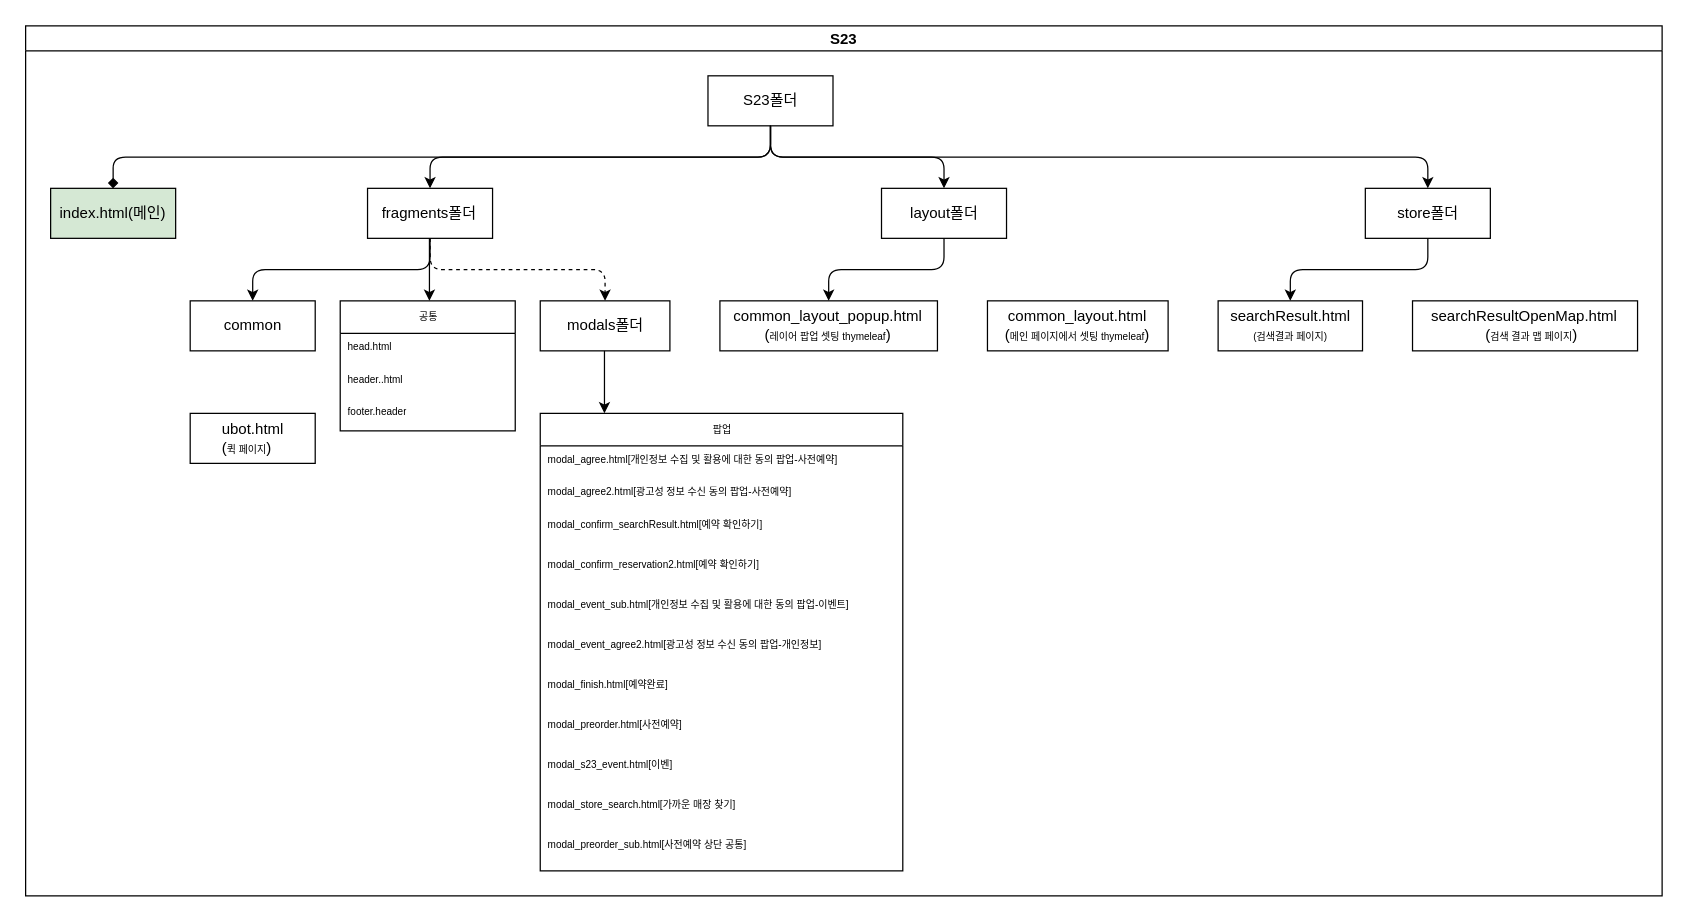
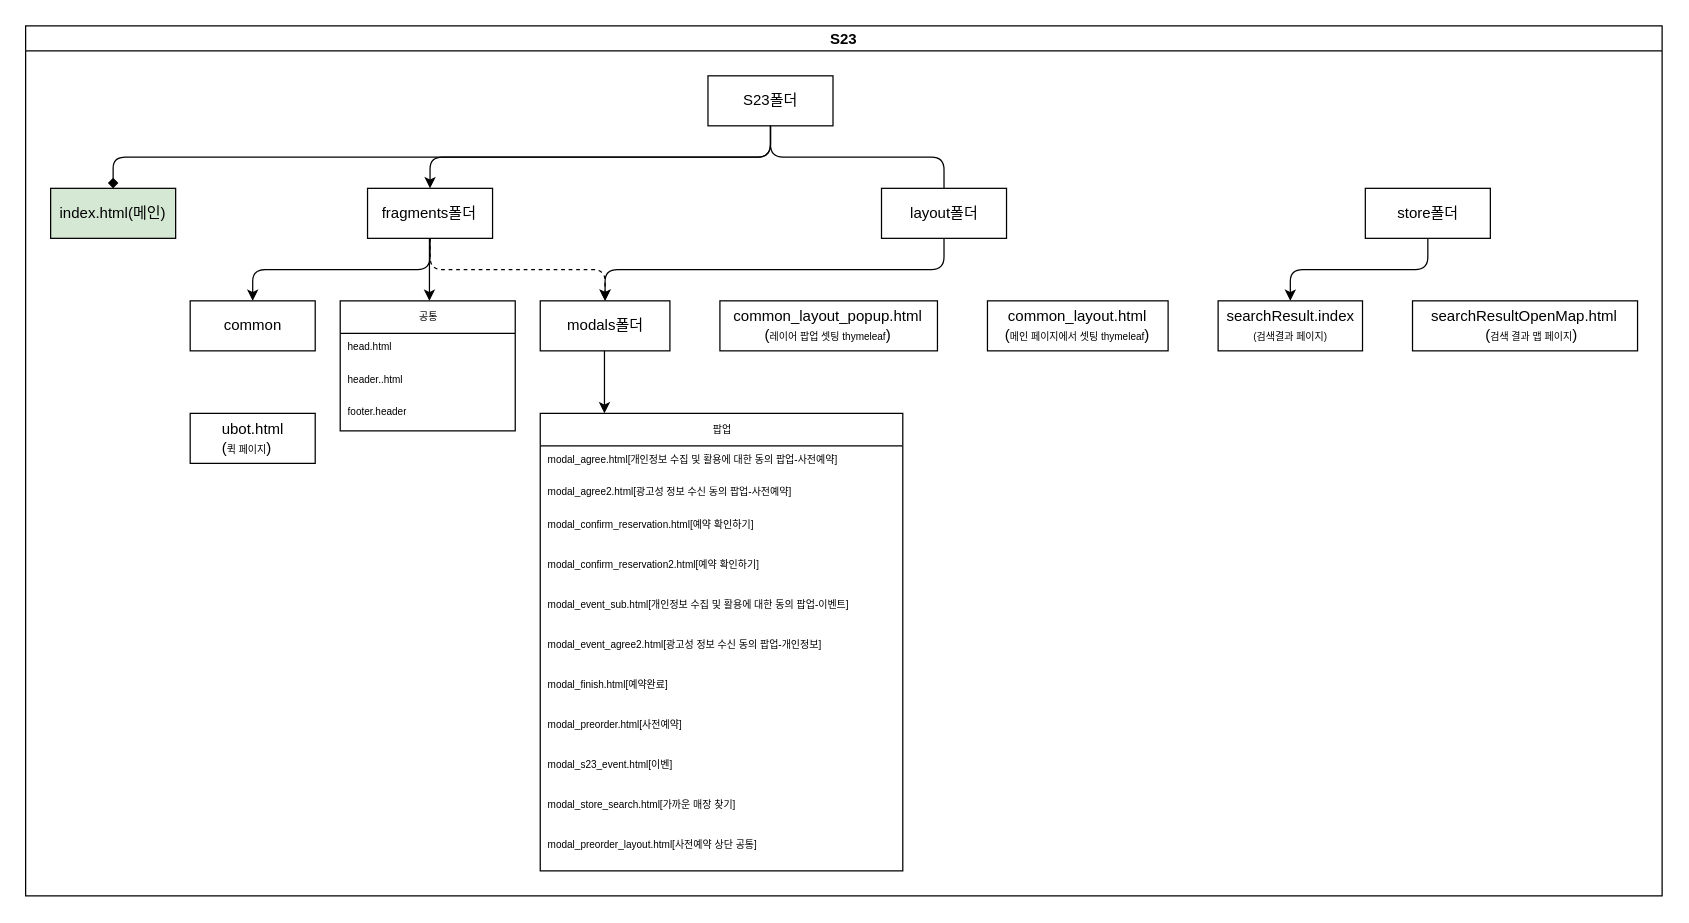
  <mxCell id="0" />
  <mxCell id="1" parent="0" />
  <mxCell id="2" value="S23" style="swimlane;startSize=20;horizontal=1;childLayout=treeLayout;horizontalTree=0;resizable=0;containerType=tree;fontSize=12;" parent="1" vertex="1"><mxGeometry x="20" y="20" width="1309" height="696" as="geometry" /></mxCell>
  <mxCell id="3" value="S23폴더" style="whiteSpace=wrap;html=1;" parent="2" vertex="1"><mxGeometry x="545.799" y="40" width="100" height="40" as="geometry" /></mxCell>
  <mxCell id="4" value="&lt;span style=&quot;text-align: left;&quot;&gt;index.html(메인)&lt;/span&gt;" style="whiteSpace=wrap;html=1;fillColor=#d5e8d4;" parent="2" vertex="1"><mxGeometry x="20" y="130" width="100" height="40" as="geometry" /></mxCell>
  <mxCell id="5" value="" style="edgeStyle=elbowEdgeStyle;elbow=vertical;html=1;rounded=1;curved=0;sourcePerimeterSpacing=0;targetPerimeterSpacing=0;startSize=6;endSize=6;endArrow=diamond;" parent="2" source="3" target="4" edge="1"><mxGeometry relative="1" as="geometry" /></mxCell>
  <mxCell id="6" value="&lt;span style=&quot;text-align: left;&quot;&gt;fragments폴더&lt;/span&gt;" style="whiteSpace=wrap;html=1;" parent="2" vertex="1"><mxGeometry x="273.488" y="130" width="100" height="40" as="geometry" /></mxCell>
  <mxCell id="7" value="" style="edgeStyle=elbowEdgeStyle;elbow=vertical;html=1;rounded=1;curved=0;sourcePerimeterSpacing=0;targetPerimeterSpacing=0;startSize=6;endSize=6;" parent="2" source="3" target="6" edge="1"><mxGeometry relative="1" as="geometry" /></mxCell>
- <mxCell id="8" value="" style="edgeStyle=elbowEdgeStyle;elbow=vertical;html=1;rounded=1;curved=0;sourcePerimeterSpacing=0;targetPerimeterSpacing=0;startSize=6;endSize=6;" parent="2" source="3" target="9" edge="1"><mxGeometry relative="1" as="geometry"><mxPoint x="-2822.476" y="130" as="sourcePoint" /></mxGeometry></mxCell>
+ <mxCell id="8" value="" style="edgeStyle=elbowEdgeStyle;elbow=vertical;html=1;rounded=1;curved=0;sourcePerimeterSpacing=0;targetPerimeterSpacing=0;startSize=6;endSize=6;endArrow=none;" parent="2" source="3" target="9" edge="1"><mxGeometry relative="1" as="geometry"><mxPoint x="-2822.476" y="130" as="sourcePoint" /></mxGeometry></mxCell>
  <mxCell id="9" value="&lt;span style=&quot;text-align: left;&quot;&gt;layout폴더&lt;/span&gt;" style="whiteSpace=wrap;html=1;" parent="2" vertex="1"><mxGeometry x="684.598" y="130" width="100" height="40" as="geometry" /></mxCell>
- <mxCell id="10" value="" style="edgeStyle=elbowEdgeStyle;elbow=vertical;html=1;rounded=1;curved=0;sourcePerimeterSpacing=0;targetPerimeterSpacing=0;startSize=6;endSize=6;" parent="2" source="3" target="11" edge="1"><mxGeometry relative="1" as="geometry"><mxPoint x="-2832.476" y="130" as="sourcePoint" /></mxGeometry></mxCell>
  <mxCell id="11" value="&lt;span style=&quot;text-align: left;&quot;&gt;store폴더&lt;/span&gt;" style="whiteSpace=wrap;html=1;" parent="2" vertex="1"><mxGeometry x="1071.598" y="130" width="100" height="40" as="geometry" /></mxCell>
  <mxCell id="12" value="" style="edgeStyle=elbowEdgeStyle;elbow=vertical;html=1;rounded=1;curved=0;sourcePerimeterSpacing=0;targetPerimeterSpacing=0;startSize=6;endSize=6;" parent="2" source="6" target="13" edge="1"><mxGeometry relative="1" as="geometry"><mxPoint x="-2692.476" y="220" as="sourcePoint" /></mxGeometry></mxCell>
  <mxCell id="13" value="&lt;div style=&quot;text-align: left;&quot;&gt;common&lt;/div&gt;" style="whiteSpace=wrap;html=1;" parent="2" vertex="1"><mxGeometry x="131.628" y="220" width="100" height="40" as="geometry" /></mxCell>
- <mxCell id="14" value="" style="edgeStyle=elbowEdgeStyle;elbow=vertical;html=1;rounded=1;curved=0;sourcePerimeterSpacing=0;targetPerimeterSpacing=0;startSize=6;endSize=6;" parent="2" source="9" target="15" edge="1"><mxGeometry relative="1" as="geometry"><mxPoint x="-2406.476" y="100" as="sourcePoint" /></mxGeometry></mxCell>
+ <mxCell id="14" value="" style="edgeStyle=elbowEdgeStyle;elbow=vertical;html=1;rounded=1;curved=0;sourcePerimeterSpacing=0;targetPerimeterSpacing=0;startSize=6;endSize=6;" parent="2" source="9" target="28" edge="1"><mxGeometry relative="1" as="geometry"><mxPoint x="-2406.476" y="100" as="sourcePoint" /></mxGeometry></mxCell>
  <mxCell id="15" value="&lt;span style=&quot;text-align: left;&quot;&gt;common_layout_popup.html&lt;br&gt;(&lt;font style=&quot;font-size: 8px;&quot;&gt;레이어 팝업 셋팅 thymeleaf&lt;/font&gt;)&lt;/span&gt;" style="whiteSpace=wrap;html=1;" parent="2" vertex="1"><mxGeometry x="555.348" y="220" width="174" height="40" as="geometry" /></mxCell>
  <mxCell id="16" value="&lt;span style=&quot;text-align: left;&quot;&gt;common_layout.html&lt;br&gt;(&lt;font style=&quot;font-size: 8px;&quot;&gt;메인 페이지에서 셋팅 thymeleaf&lt;/font&gt;)&lt;br&gt;&lt;/span&gt;" style="whiteSpace=wrap;html=1;" parent="2" vertex="1"><mxGeometry x="769.348" y="220" width="144.5" height="40" as="geometry" /></mxCell>
  <mxCell id="17" value="" style="edgeStyle=elbowEdgeStyle;elbow=vertical;html=1;rounded=1;curved=0;sourcePerimeterSpacing=0;targetPerimeterSpacing=0;startSize=6;endSize=6;" parent="2" source="11" target="18" edge="1"><mxGeometry relative="1" as="geometry"><mxPoint x="-1283.951" y="100" as="sourcePoint" /></mxGeometry></mxCell>
- <mxCell id="18" value="searchResult.html&lt;br&gt;&lt;font style=&quot;font-size: 8px;&quot;&gt;(검색결과 페이지)&lt;/font&gt;" style="whiteSpace=wrap;html=1;" parent="2" vertex="1"><mxGeometry x="953.848" y="220" width="115.5" height="40" as="geometry" /></mxCell>
+ <mxCell id="18" value="searchResult.index&lt;br&gt;&lt;font style=&quot;font-size: 8px;&quot;&gt;(검색결과 페이지)&lt;/font&gt;" style="whiteSpace=wrap;html=1;" parent="2" vertex="1"><mxGeometry x="953.848" y="220" width="115.5" height="40" as="geometry" /></mxCell>
  <mxCell id="19" value="&lt;div style=&quot;text-align: left;&quot;&gt;&lt;span style=&quot;background-color: initial;&quot;&gt;searchResultOpenMap.html&lt;/span&gt;&lt;/div&gt;&lt;div style=&quot;text-align: left;&quot;&gt;&lt;span style=&quot;background-color: initial;&quot;&gt;&amp;nbsp; &amp;nbsp; &amp;nbsp; &amp;nbsp; &amp;nbsp; &amp;nbsp; &amp;nbsp;(&lt;font style=&quot;font-size: 8px;&quot;&gt;검색 결과 맵 페이지&lt;/font&gt;)&lt;/span&gt;&lt;/div&gt;" style="whiteSpace=wrap;html=1;" parent="2" vertex="1"><mxGeometry x="1109.348" y="220" width="180" height="40" as="geometry" /></mxCell>
  <mxCell id="20" value="&lt;div style=&quot;text-align: left;&quot;&gt;ubot.html&lt;/div&gt;&lt;div style=&quot;text-align: left;&quot;&gt;(&lt;font style=&quot;font-size: 8px;&quot;&gt;퀵 페이지&lt;/font&gt;)&lt;/div&gt;" style="whiteSpace=wrap;html=1;" vertex="1" parent="2"><mxGeometry x="131.628" y="310" width="100" height="40" as="geometry" /></mxCell>
  <mxCell id="21" value="" style="edgeStyle=elbowEdgeStyle;elbow=vertical;html=1;rounded=1;curved=0;sourcePerimeterSpacing=0;targetPerimeterSpacing=0;startSize=6;endSize=6;" edge="1" target="22" source="6" parent="2"><mxGeometry relative="1" as="geometry"><mxPoint x="-369.451" y="100" as="sourcePoint" /><Array as="points"><mxPoint x="323" y="195" /></Array></mxGeometry></mxCell>
  <mxCell id="22" value="" style="whiteSpace=wrap;html=1;" vertex="1" parent="2"><mxGeometry x="271.628" y="220" width="100" as="geometry" /></mxCell>
  <mxCell id="23" value="공통" style="swimlane;fontStyle=0;childLayout=stackLayout;horizontal=1;startSize=26;fillColor=none;horizontalStack=0;resizeParent=1;resizeParentMax=0;resizeLast=0;collapsible=1;marginBottom=0;html=1;fontSize=8;" vertex="1" parent="2"><mxGeometry x="251.629" y="220" width="140" height="104" as="geometry" /></mxCell>
  <mxCell id="24" value="head.html" style="text;strokeColor=none;fillColor=none;align=left;verticalAlign=top;spacingLeft=4;spacingRight=4;overflow=hidden;rotatable=0;points=[[0,0.5],[1,0.5]];portConstraint=eastwest;whiteSpace=wrap;html=1;fontSize=8;" vertex="1" parent="23"><mxGeometry y="26" width="140" height="26" as="geometry" /></mxCell>
  <mxCell id="25" value="header..html" style="text;strokeColor=none;fillColor=none;align=left;verticalAlign=top;spacingLeft=4;spacingRight=4;overflow=hidden;rotatable=0;points=[[0,0.5],[1,0.5]];portConstraint=eastwest;whiteSpace=wrap;html=1;fontSize=8;" vertex="1" parent="23"><mxGeometry y="52" width="140" height="26" as="geometry" /></mxCell>
  <mxCell id="26" value="footer.header" style="text;strokeColor=none;fillColor=none;align=left;verticalAlign=top;spacingLeft=4;spacingRight=4;overflow=hidden;rotatable=0;points=[[0,0.5],[1,0.5]];portConstraint=eastwest;whiteSpace=wrap;html=1;fontSize=8;" vertex="1" parent="23"><mxGeometry y="78" width="140" height="26" as="geometry" /></mxCell>
  <mxCell id="27" value="" style="edgeStyle=elbowEdgeStyle;elbow=vertical;html=1;rounded=1;curved=0;sourcePerimeterSpacing=0;targetPerimeterSpacing=0;startSize=6;endSize=6;dashed=1;" edge="1" target="28" source="6" parent="2"><mxGeometry relative="1" as="geometry"><mxPoint x="91.674" y="100" as="sourcePoint" /></mxGeometry></mxCell>
  <mxCell id="28" value="&lt;span style=&quot;text-align: left;&quot;&gt;modals폴더&lt;/span&gt;" style="whiteSpace=wrap;html=1;" vertex="1" parent="2"><mxGeometry x="411.628" y="220" width="103.72" height="40" as="geometry" /></mxCell>
  <mxCell id="29" value="" style="edgeStyle=elbowEdgeStyle;elbow=vertical;html=1;rounded=1;curved=0;sourcePerimeterSpacing=0;targetPerimeterSpacing=0;startSize=6;endSize=6;" edge="1" target="30" source="28" parent="2"><mxGeometry relative="1" as="geometry"><mxPoint x="343.674" y="190" as="sourcePoint" /><Array as="points"><mxPoint x="463" y="290" /><mxPoint x="501.674" y="270" /></Array></mxGeometry></mxCell>
  <mxCell id="30" value="" style="whiteSpace=wrap;html=1;" vertex="1" parent="2"><mxGeometry x="413.488" y="310" width="100" as="geometry" /></mxCell>
  <mxCell id="31" value="팝업" style="swimlane;fontStyle=0;childLayout=stackLayout;horizontal=1;startSize=26;fillColor=none;horizontalStack=0;resizeParent=1;resizeParentMax=0;resizeLast=0;collapsible=1;marginBottom=0;html=1;fontSize=8;" vertex="1" parent="2"><mxGeometry x="411.629" y="310" width="290" height="366" as="geometry"><mxRectangle x="411.629" y="310" width="60" height="26" as="alternateBounds" /></mxGeometry></mxCell>
  <mxCell id="32" value="modal_agree.html[개인정보 수집 및 활용에 대한 동의 팝업-사전예약]" style="text;strokeColor=none;fillColor=none;align=left;verticalAlign=top;spacingLeft=4;spacingRight=4;overflow=hidden;rotatable=0;points=[[0,0.5],[1,0.5]];portConstraint=eastwest;whiteSpace=wrap;html=1;fontSize=8;" vertex="1" parent="31"><mxGeometry y="26" width="290" height="26" as="geometry" /></mxCell>
  <mxCell id="33" value="modal_agree2.html[광고성 정보 수신 동의 팝업-사전예약]" style="text;strokeColor=none;fillColor=none;align=left;verticalAlign=top;spacingLeft=4;spacingRight=4;overflow=hidden;rotatable=0;points=[[0,0.5],[1,0.5]];portConstraint=eastwest;whiteSpace=wrap;html=1;fontSize=8;" vertex="1" parent="31"><mxGeometry y="52" width="290" height="26" as="geometry" /></mxCell>
- <mxCell id="34" value="modal_confirm_searchResult.html[예약 확인하기]" style="text;strokeColor=none;fillColor=none;align=left;verticalAlign=top;spacingLeft=4;spacingRight=4;overflow=hidden;rotatable=0;points=[[0,0.5],[1,0.5]];portConstraint=eastwest;whiteSpace=wrap;html=1;fontSize=8;" vertex="1" parent="31"><mxGeometry y="78" width="290" height="32" as="geometry" /></mxCell>
+ <mxCell id="34" value="modal_confirm_reservation.html[예약 확인하기]" style="text;strokeColor=none;fillColor=none;align=left;verticalAlign=top;spacingLeft=4;spacingRight=4;overflow=hidden;rotatable=0;points=[[0,0.5],[1,0.5]];portConstraint=eastwest;whiteSpace=wrap;html=1;fontSize=8;" vertex="1" parent="31"><mxGeometry y="78" width="290" height="32" as="geometry" /></mxCell>
  <mxCell id="35" value="modal_confirm_reservation2.html[예약 확인하기]" style="text;strokeColor=none;fillColor=none;align=left;verticalAlign=top;spacingLeft=4;spacingRight=4;overflow=hidden;rotatable=0;points=[[0,0.5],[1,0.5]];portConstraint=eastwest;whiteSpace=wrap;html=1;fontSize=8;" vertex="1" parent="31"><mxGeometry y="110" width="290" height="32" as="geometry" /></mxCell>
  <mxCell id="36" value="modal_event_sub.html[개인정보 수집 및 활용에 대한 동의 팝업-이벤트]" style="text;strokeColor=none;fillColor=none;align=left;verticalAlign=top;spacingLeft=4;spacingRight=4;overflow=hidden;rotatable=0;points=[[0,0.5],[1,0.5]];portConstraint=eastwest;whiteSpace=wrap;html=1;fontSize=8;" vertex="1" parent="31"><mxGeometry y="142" width="290" height="32" as="geometry" /></mxCell>
  <mxCell id="37" value="modal_event_agree2.html[광고성 정보 수신 동의 팝업-개인정보]" style="text;strokeColor=none;fillColor=none;align=left;verticalAlign=top;spacingLeft=4;spacingRight=4;overflow=hidden;rotatable=0;points=[[0,0.5],[1,0.5]];portConstraint=eastwest;whiteSpace=wrap;html=1;fontSize=8;" vertex="1" parent="31"><mxGeometry y="174" width="290" height="32" as="geometry" /></mxCell>
  <mxCell id="38" value="modal_finish.html[예약완료]" style="text;strokeColor=none;fillColor=none;align=left;verticalAlign=top;spacingLeft=4;spacingRight=4;overflow=hidden;rotatable=0;points=[[0,0.5],[1,0.5]];portConstraint=eastwest;whiteSpace=wrap;html=1;fontSize=8;" vertex="1" parent="31"><mxGeometry y="206" width="290" height="32" as="geometry" /></mxCell>
  <mxCell id="39" value="modal_preorder.html[사전예약]" style="text;strokeColor=none;fillColor=none;align=left;verticalAlign=top;spacingLeft=4;spacingRight=4;overflow=hidden;rotatable=0;points=[[0,0.5],[1,0.5]];portConstraint=eastwest;whiteSpace=wrap;html=1;fontSize=8;" vertex="1" parent="31"><mxGeometry y="238" width="290" height="32" as="geometry" /></mxCell>
  <mxCell id="40" value="modal_s23_event.html[이벤]" style="text;strokeColor=none;fillColor=none;align=left;verticalAlign=top;spacingLeft=4;spacingRight=4;overflow=hidden;rotatable=0;points=[[0,0.5],[1,0.5]];portConstraint=eastwest;whiteSpace=wrap;html=1;fontSize=8;" vertex="1" parent="31"><mxGeometry y="270" width="290" height="32" as="geometry" /></mxCell>
  <mxCell id="41" value="modal_store_search.html[가까운 매장 찾기]" style="text;strokeColor=none;fillColor=none;align=left;verticalAlign=top;spacingLeft=4;spacingRight=4;overflow=hidden;rotatable=0;points=[[0,0.5],[1,0.5]];portConstraint=eastwest;whiteSpace=wrap;html=1;fontSize=8;" vertex="1" parent="31"><mxGeometry y="302" width="290" height="32" as="geometry" /></mxCell>
- <mxCell id="42" value="modal_preorder_sub.html[사전예약 상단 공통]" style="text;strokeColor=none;fillColor=none;align=left;verticalAlign=top;spacingLeft=4;spacingRight=4;overflow=hidden;rotatable=0;points=[[0,0.5],[1,0.5]];portConstraint=eastwest;whiteSpace=wrap;html=1;fontSize=8;" vertex="1" parent="31"><mxGeometry y="334" width="290" height="32" as="geometry" /></mxCell>
+ <mxCell id="42" value="modal_preorder_layout.html[사전예약 상단 공통]" style="text;strokeColor=none;fillColor=none;align=left;verticalAlign=top;spacingLeft=4;spacingRight=4;overflow=hidden;rotatable=0;points=[[0,0.5],[1,0.5]];portConstraint=eastwest;whiteSpace=wrap;html=1;fontSize=8;" vertex="1" parent="31"><mxGeometry y="334" width="290" height="32" as="geometry" /></mxCell>
